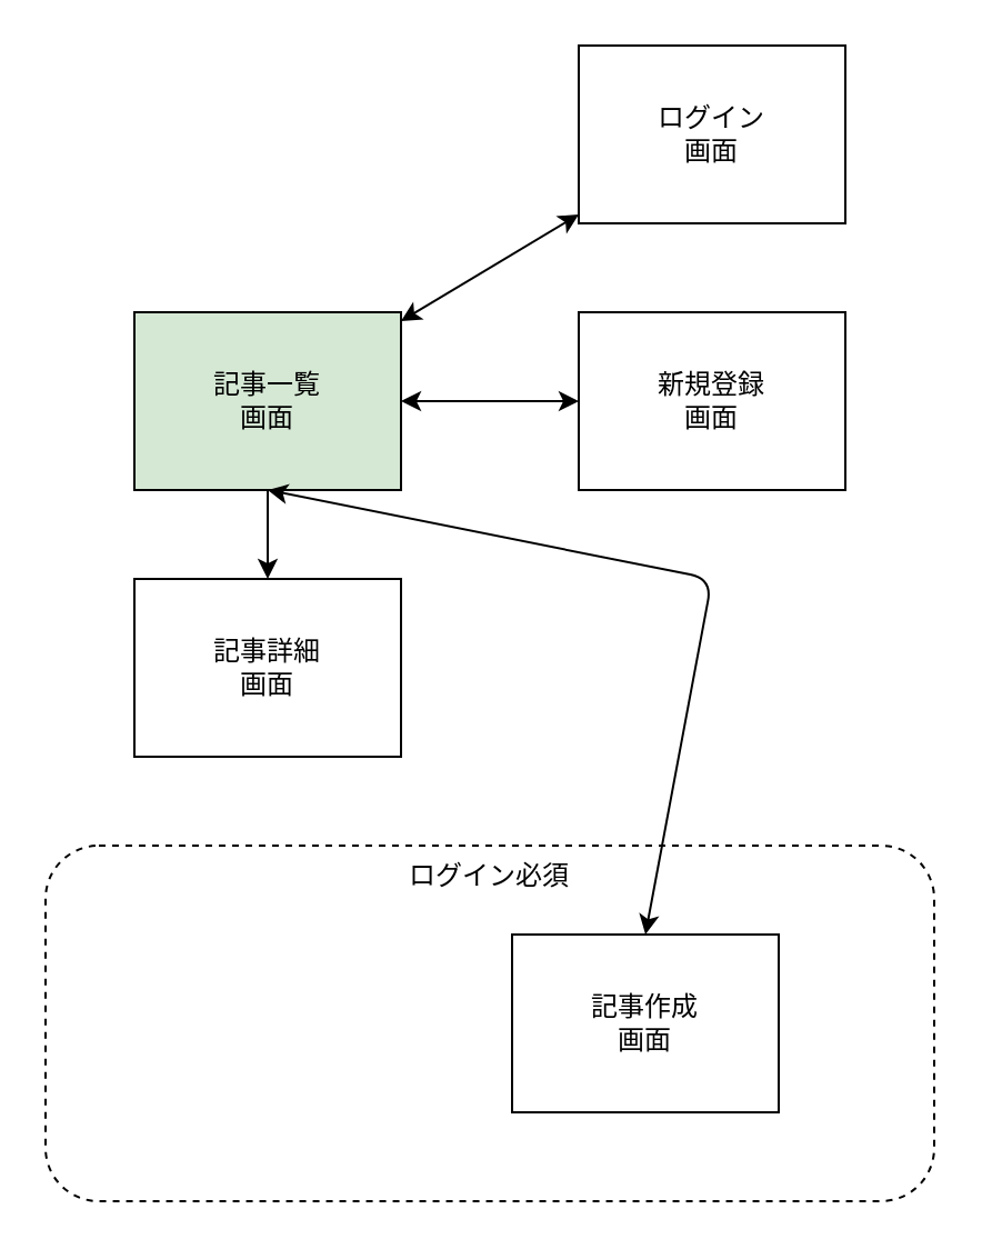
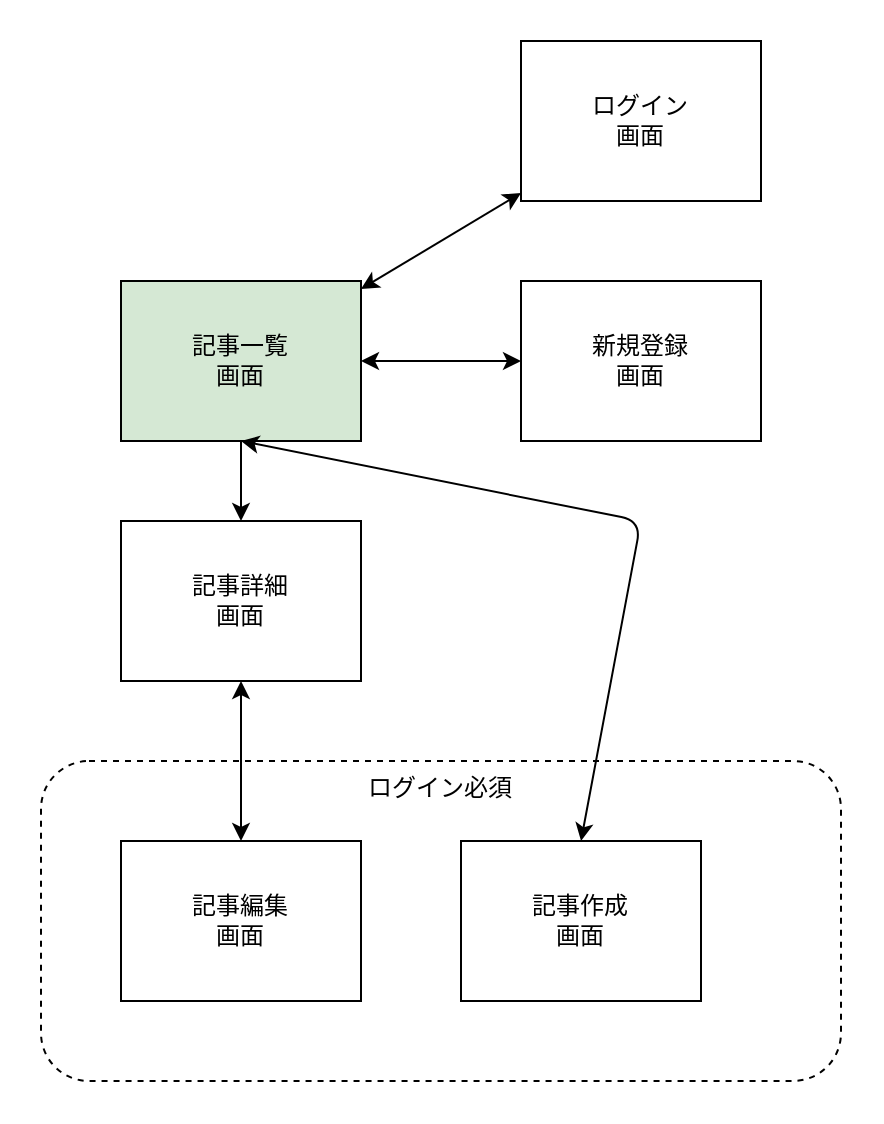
  <mxCell id="0" />
  <mxCell id="1" parent="0" />
  <mxCell id="2" value="ログイン必須　" style="rounded=1;whiteSpace=wrap;html=1;dashed=1;verticalAlign=top;align=center;" parent="1" vertex="1"><mxGeometry x="20" y="380" width="400" height="160" as="geometry" /></mxCell>
  <mxCell id="3" value="記事一覧&lt;br&gt;画面" style="rounded=0;whiteSpace=wrap;html=1;fillColor=#d5e8d4;" parent="1" vertex="1"><mxGeometry x="60" y="140" width="120" height="80" as="geometry" /></mxCell>
  <mxCell id="4" value="記事詳細&lt;br&gt;画面" style="rounded=0;whiteSpace=wrap;html=1;" parent="1" vertex="1"><mxGeometry x="60" y="260" width="120" height="80" as="geometry" /></mxCell>
+ <mxCell id="5" value="記事編集&lt;br&gt;画面" style="rounded=0;whiteSpace=wrap;html=1;" parent="1" vertex="1"><mxGeometry x="60" y="420" width="120" height="80" as="geometry" /></mxCell>
  <mxCell id="6" value="ログイン&lt;br&gt;画面" style="rounded=0;whiteSpace=wrap;html=1;" parent="1" vertex="1"><mxGeometry x="260" y="20" width="120" height="80" as="geometry" /></mxCell>
  <mxCell id="7" value="新規登録&lt;br&gt;画面" style="rounded=0;whiteSpace=wrap;html=1;" parent="1" vertex="1"><mxGeometry x="260" y="140" width="120" height="80" as="geometry" /></mxCell>
  <mxCell id="8" value="" style="endArrow=classic;html=1;exitX=0.5;exitY=1;exitDx=0;exitDy=0;" parent="1" source="3" target="4" edge="1"><mxGeometry width="50" height="50" relative="1" as="geometry"><mxPoint x="150" y="280" as="sourcePoint" /><mxPoint x="250" y="240" as="targetPoint" /></mxGeometry></mxCell>
  <mxCell id="9" value="" style="endArrow=classic;startArrow=classic;html=1;" parent="1" source="3" target="6" edge="1"><mxGeometry width="50" height="50" relative="1" as="geometry"><mxPoint x="330" y="140" as="sourcePoint" /><mxPoint x="100" y="41" as="targetPoint" /></mxGeometry></mxCell>
  <mxCell id="10" value="" style="endArrow=classic;startArrow=classic;html=1;entryX=0;entryY=0.5;entryDx=0;entryDy=0;" parent="1" target="7" edge="1"><mxGeometry width="50" height="50" relative="1" as="geometry"><mxPoint x="180" y="180" as="sourcePoint" /><mxPoint x="130" y="70" as="targetPoint" /></mxGeometry></mxCell>
+ <mxCell id="11" value="" style="endArrow=classic;startArrow=classic;html=1;exitX=0.5;exitY=0;exitDx=0;exitDy=0;entryX=0.5;entryY=1;entryDx=0;entryDy=0;" parent="1" source="5" target="4" edge="1"><mxGeometry width="50" height="50" relative="1" as="geometry"><mxPoint x="770" y="270" as="sourcePoint" /><mxPoint x="820" y="220" as="targetPoint" /></mxGeometry></mxCell>
  <mxCell id="12" value="記事作成&lt;br&gt;画面" style="rounded=0;whiteSpace=wrap;html=1;" vertex="1" parent="1"><mxGeometry x="230" y="420" width="120" height="80" as="geometry" /></mxCell>
  <mxCell id="13" value="" style="endArrow=classic;startArrow=classic;html=1;exitX=0.5;exitY=0;exitDx=0;exitDy=0;entryX=0.5;entryY=1;entryDx=0;entryDy=0;" edge="1" parent="1" source="12" target="3"><mxGeometry width="50" height="50" relative="1" as="geometry"><mxPoint x="130" y="430" as="sourcePoint" /><mxPoint x="130" y="350" as="targetPoint" /><Array as="points"><mxPoint x="320" y="260" /></Array></mxGeometry></mxCell>
